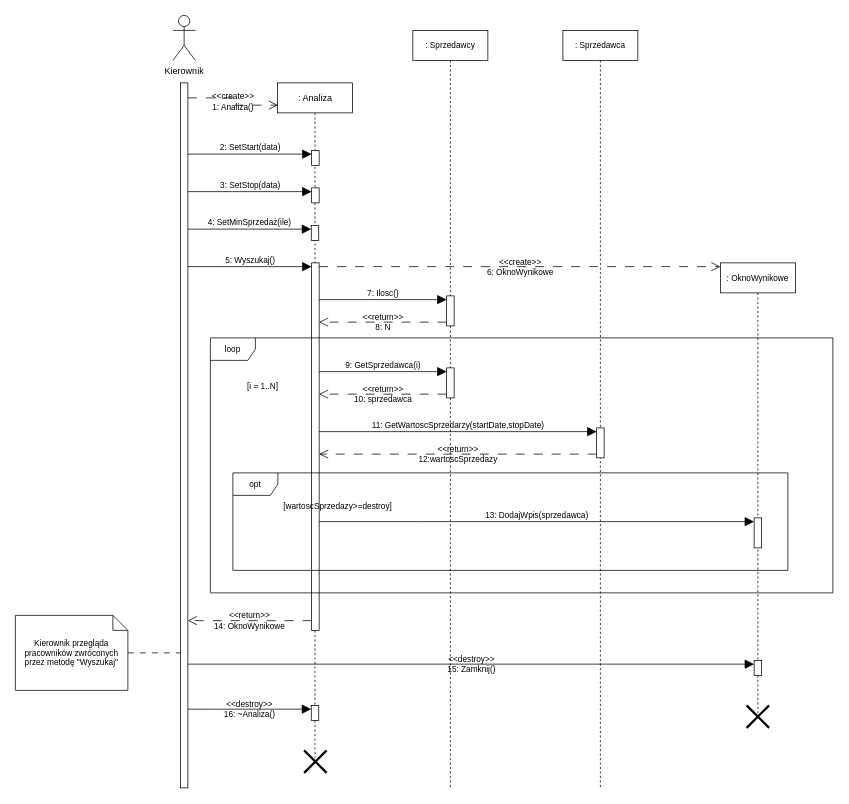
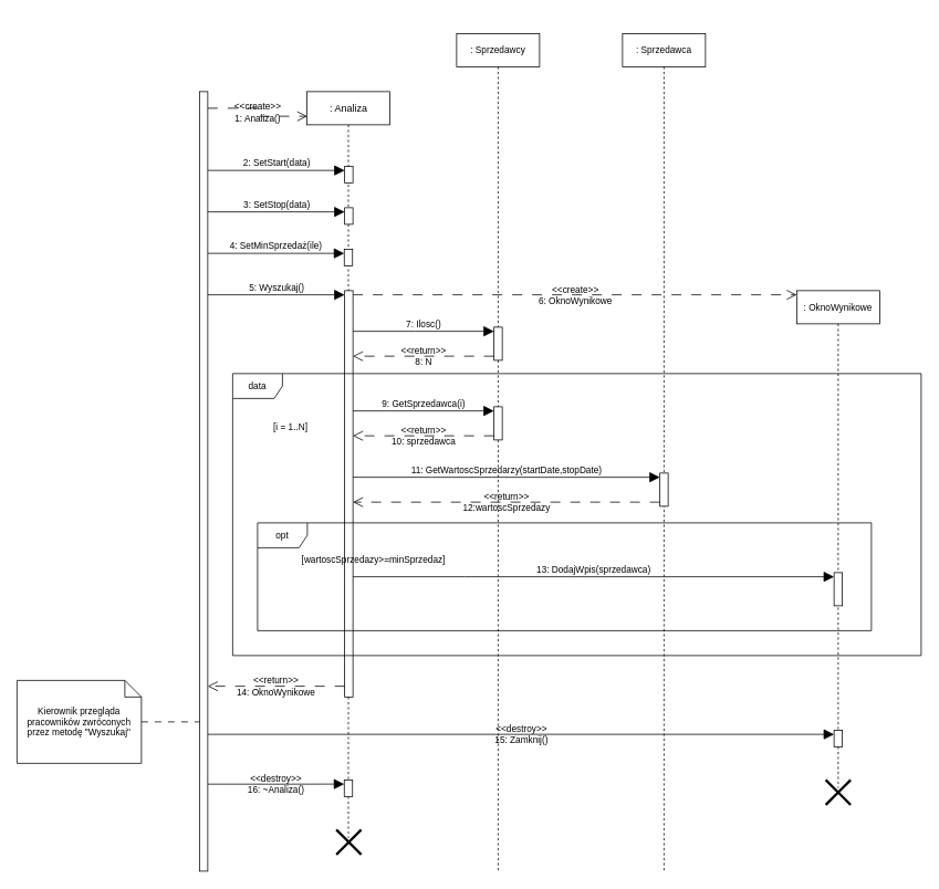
  <mxCell id="0" />
  <mxCell id="1" parent="0" />
- <mxCell id="2" value="Kierownik" style="shape=umlActor;verticalLabelPosition=bottom;verticalAlign=top;html=1;" parent="1" vertex="1"><mxGeometry x="230" y="20" width="30" height="60" as="geometry" /></mxCell>
  <mxCell id="3" value="&amp;lt;&amp;lt;create&amp;gt;&amp;gt;&lt;div&gt;1: Analiza()&lt;/div&gt;" style="edgeStyle=orthogonalEdgeStyle;rounded=0;orthogonalLoop=1;jettySize=auto;html=1;curved=0;entryX=0.005;entryY=0.033;entryDx=0;entryDy=0;entryPerimeter=0;endArrow=open;endFill=0;endSize=10;labelBackgroundColor=none;dashed=1;dashPattern=12 12;" parent="1" source="4" target="5" edge="1"><mxGeometry relative="1" as="geometry"><mxPoint x="360" y="110" as="targetPoint" /><Array as="points"><mxPoint x="310" y="130" /></Array></mxGeometry></mxCell>
  <mxCell id="4" value="" style="html=1;points=[[0,0,0,0,5],[0,1,0,0,-5],[1,0,0,0,5],[1,1,0,0,-5]];perimeter=orthogonalPerimeter;outlineConnect=0;targetShapes=umlLifeline;portConstraint=eastwest;newEdgeStyle={&quot;curved&quot;:0,&quot;rounded&quot;:0};" parent="1" vertex="1"><mxGeometry x="240" y="110" width="10" height="940" as="geometry" /></mxCell>
  <mxCell id="5" value=": Analiza" style="shape=umlLifeline;perimeter=lifelinePerimeter;whiteSpace=wrap;html=1;container=1;dropTarget=0;collapsible=0;recursiveResize=0;outlineConnect=0;portConstraint=eastwest;newEdgeStyle={&quot;curved&quot;:0,&quot;rounded&quot;:0};" parent="1" vertex="1"><mxGeometry x="369.5" y="110" width="100" height="900" as="geometry" /></mxCell>
  <mxCell id="6" value="" style="html=1;points=[[0,0,0,0,5],[0,1,0,0,-5],[1,0,0,0,5],[1,1,0,0,-5]];perimeter=orthogonalPerimeter;outlineConnect=0;targetShapes=umlLifeline;portConstraint=eastwest;newEdgeStyle={&quot;curved&quot;:0,&quot;rounded&quot;:0};" parent="5" vertex="1"><mxGeometry x="45.5" y="90" width="10" height="20" as="geometry" /></mxCell>
  <mxCell id="7" value="" style="html=1;points=[[0,0,0,0,5],[0,1,0,0,-5],[1,0,0,0,5],[1,1,0,0,-5]];perimeter=orthogonalPerimeter;outlineConnect=0;targetShapes=umlLifeline;portConstraint=eastwest;newEdgeStyle={&quot;curved&quot;:0,&quot;rounded&quot;:0};" parent="5" vertex="1"><mxGeometry x="45.5" y="140" width="10" height="20" as="geometry" /></mxCell>
  <mxCell id="8" value="" style="html=1;points=[[0,0,0,0,5],[0,1,0,0,-5],[1,0,0,0,5],[1,1,0,0,-5]];perimeter=orthogonalPerimeter;outlineConnect=0;targetShapes=umlLifeline;portConstraint=eastwest;newEdgeStyle={&quot;curved&quot;:0,&quot;rounded&quot;:0};" parent="5" vertex="1"><mxGeometry x="45" y="190" width="10" height="20" as="geometry" /></mxCell>
  <mxCell id="9" value="&amp;lt;&amp;lt;create&amp;gt;&amp;gt;&lt;div&gt;6: OknoWynikowe&lt;/div&gt;" style="edgeStyle=orthogonalEdgeStyle;curved=0;rounded=0;orthogonalLoop=1;jettySize=auto;html=1;exitX=1;exitY=0;exitDx=0;exitDy=5;exitPerimeter=0;strokeColor=default;align=center;verticalAlign=middle;fontFamily=Helvetica;fontSize=11;fontColor=default;labelBackgroundColor=none;endArrow=open;endFill=0;endSize=10;dashed=1;dashPattern=12 12;" parent="5" source="10" edge="1"><mxGeometry relative="1" as="geometry"><mxPoint x="590.5" y="245" as="targetPoint" /></mxGeometry></mxCell>
  <mxCell id="10" value="" style="html=1;points=[[0,0,0,0,5],[0,1,0,0,-5],[1,0,0,0,5],[1,1,0,0,-5]];perimeter=orthogonalPerimeter;outlineConnect=0;targetShapes=umlLifeline;portConstraint=eastwest;newEdgeStyle={&quot;curved&quot;:0,&quot;rounded&quot;:0};fontFamily=Helvetica;fontSize=11;fontColor=default;labelBackgroundColor=none;" parent="5" vertex="1"><mxGeometry x="45.5" y="240" width="10" height="490" as="geometry" /></mxCell>
  <mxCell id="11" value="" style="html=1;points=[[0,0,0,0,5],[0,1,0,0,-5],[1,0,0,0,5],[1,1,0,0,-5]];perimeter=orthogonalPerimeter;outlineConnect=0;targetShapes=umlLifeline;portConstraint=eastwest;newEdgeStyle={&quot;curved&quot;:0,&quot;rounded&quot;:0};" parent="5" vertex="1"><mxGeometry x="45" y="830" width="10" height="20" as="geometry" /></mxCell>
  <mxCell id="12" value="2: SetStart(data)" style="edgeStyle=orthogonalEdgeStyle;rounded=0;orthogonalLoop=1;jettySize=auto;html=1;curved=0;entryX=0;entryY=0;entryDx=0;entryDy=5;entryPerimeter=0;endArrow=block;endFill=1;endSize=10;labelBackgroundColor=none;verticalAlign=bottom;" parent="1" source="4" target="6" edge="1"><mxGeometry relative="1" as="geometry"><Array as="points"><mxPoint x="310" y="205" /><mxPoint x="310" y="205" /></Array></mxGeometry></mxCell>
  <mxCell id="13" value="3: SetStop(data)" style="edgeStyle=orthogonalEdgeStyle;curved=0;rounded=0;orthogonalLoop=1;jettySize=auto;html=1;entryX=0;entryY=0;entryDx=0;entryDy=5;entryPerimeter=0;strokeColor=default;align=center;verticalAlign=bottom;fontFamily=Helvetica;fontSize=11;fontColor=default;labelBackgroundColor=none;endArrow=block;endFill=1;endSize=10;" parent="1" source="4" target="7" edge="1"><mxGeometry relative="1" as="geometry"><Array as="points"><mxPoint x="310" y="255" /><mxPoint x="310" y="255" /></Array></mxGeometry></mxCell>
  <mxCell id="14" value="4: SetMinSprzedaż(ile)" style="edgeStyle=orthogonalEdgeStyle;curved=0;rounded=0;orthogonalLoop=1;jettySize=auto;html=1;entryX=0;entryY=0;entryDx=0;entryDy=5;entryPerimeter=0;strokeColor=default;align=center;verticalAlign=bottom;fontFamily=Helvetica;fontSize=11;fontColor=default;labelBackgroundColor=none;endArrow=block;endFill=1;endSize=10;" parent="1" source="4" target="8" edge="1"><mxGeometry relative="1" as="geometry"><Array as="points"><mxPoint x="300" y="305" /><mxPoint x="300" y="305" /></Array></mxGeometry></mxCell>
  <mxCell id="15" value="5: Wyszukaj()" style="edgeStyle=orthogonalEdgeStyle;curved=0;rounded=0;orthogonalLoop=1;jettySize=auto;html=1;entryX=0;entryY=0;entryDx=0;entryDy=5;entryPerimeter=0;strokeColor=default;align=center;verticalAlign=bottom;fontFamily=Helvetica;fontSize=11;fontColor=default;labelBackgroundColor=none;endArrow=block;endFill=1;endSize=10;" parent="1" source="4" target="10" edge="1"><mxGeometry relative="1" as="geometry"><Array as="points"><mxPoint x="290" y="355" /><mxPoint x="290" y="355" /></Array></mxGeometry></mxCell>
  <mxCell id="16" value=": Sprzedawcy" style="shape=umlLifeline;perimeter=lifelinePerimeter;whiteSpace=wrap;html=1;container=1;dropTarget=0;collapsible=0;recursiveResize=0;outlineConnect=0;portConstraint=eastwest;newEdgeStyle={&quot;curved&quot;:0,&quot;rounded&quot;:0};fontFamily=Helvetica;fontSize=11;fontColor=default;labelBackgroundColor=none;" parent="1" vertex="1"><mxGeometry x="550" y="40" width="100" height="1010" as="geometry" /></mxCell>
  <mxCell id="17" value=": Sprzedawca" style="shape=umlLifeline;perimeter=lifelinePerimeter;whiteSpace=wrap;html=1;container=1;dropTarget=0;collapsible=0;recursiveResize=0;outlineConnect=0;portConstraint=eastwest;newEdgeStyle={&quot;curved&quot;:0,&quot;rounded&quot;:0};fontFamily=Helvetica;fontSize=11;fontColor=default;labelBackgroundColor=none;" parent="1" vertex="1"><mxGeometry x="750" y="40" width="100" height="1010" as="geometry" /></mxCell>
  <mxCell id="18" value=": OknoWynikowe" style="shape=umlLifeline;perimeter=lifelinePerimeter;whiteSpace=wrap;html=1;container=1;dropTarget=0;collapsible=0;recursiveResize=0;outlineConnect=0;portConstraint=eastwest;newEdgeStyle={&quot;curved&quot;:0,&quot;rounded&quot;:0};fontFamily=Helvetica;fontSize=11;fontColor=default;labelBackgroundColor=none;" parent="1" vertex="1"><mxGeometry x="960" y="350" width="100" height="600" as="geometry" /></mxCell>
  <mxCell id="19" value="" style="html=1;points=[[0,0,0,0,5],[0,1,0,0,-5],[1,0,0,0,5],[1,1,0,0,-5]];perimeter=orthogonalPerimeter;outlineConnect=0;targetShapes=umlLifeline;portConstraint=eastwest;newEdgeStyle={&quot;curved&quot;:0,&quot;rounded&quot;:0};" parent="18" vertex="1"><mxGeometry x="45" y="530" width="10" height="20" as="geometry" /></mxCell>
- <mxCell id="20" value="loop" style="shape=umlFrame;whiteSpace=wrap;html=1;pointerEvents=0;fontFamily=Helvetica;fontSize=11;fontColor=default;labelBackgroundColor=none;" parent="1" vertex="1"><mxGeometry x="280" y="450" width="830" height="340" as="geometry" /></mxCell>
+ <mxCell id="20" value="data" style="shape=umlFrame;whiteSpace=wrap;html=1;pointerEvents=0;fontFamily=Helvetica;fontSize=11;fontColor=default;labelBackgroundColor=none;" parent="1" vertex="1"><mxGeometry x="280" y="450" width="830" height="340" as="geometry" /></mxCell>
  <mxCell id="21" value="[i = 1..N]" style="text;strokeColor=none;align=center;fillColor=none;html=1;verticalAlign=middle;whiteSpace=wrap;rounded=0;fontFamily=Helvetica;fontSize=11;fontColor=default;labelBackgroundColor=none;" parent="1" vertex="1"><mxGeometry x="320" y="500" width="60" height="30" as="geometry" /></mxCell>
  <mxCell id="22" value="" style="html=1;points=[[0,0,0,0,5],[0,1,0,0,-5],[1,0,0,0,5],[1,1,0,0,-5]];perimeter=orthogonalPerimeter;outlineConnect=0;targetShapes=umlLifeline;portConstraint=eastwest;newEdgeStyle={&quot;curved&quot;:0,&quot;rounded&quot;:0};fontFamily=Helvetica;fontSize=11;fontColor=default;labelBackgroundColor=none;" parent="1" vertex="1"><mxGeometry x="1005" y="690" width="10" height="40" as="geometry" /></mxCell>
  <mxCell id="23" value="opt" style="shape=umlFrame;whiteSpace=wrap;html=1;pointerEvents=0;fontFamily=Helvetica;fontSize=11;fontColor=default;labelBackgroundColor=none;" parent="1" vertex="1"><mxGeometry x="310" y="630" width="740" height="130" as="geometry" /></mxCell>
- <mxCell id="24" value="[wartoscSprzedazy&amp;gt;=destroy]" style="text;strokeColor=none;align=center;fillColor=none;html=1;verticalAlign=middle;whiteSpace=wrap;rounded=0;fontFamily=Helvetica;fontSize=11;fontColor=default;labelBackgroundColor=none;" parent="1" vertex="1"><mxGeometry x="360" y="660" width="180" height="30" as="geometry" /></mxCell>
+ <mxCell id="24" value="[wartoscSprzedazy&amp;gt;=minSprzedaz]" style="text;strokeColor=none;align=center;fillColor=none;html=1;verticalAlign=middle;whiteSpace=wrap;rounded=0;fontFamily=Helvetica;fontSize=11;fontColor=default;labelBackgroundColor=none;" parent="1" vertex="1"><mxGeometry x="360" y="660" width="180" height="30" as="geometry" /></mxCell>
  <mxCell id="25" value="13: DodajWpis(sprzedawca)" style="edgeStyle=orthogonalEdgeStyle;curved=0;rounded=0;orthogonalLoop=1;jettySize=auto;html=1;entryX=0;entryY=0;entryDx=0;entryDy=5;entryPerimeter=0;strokeColor=default;align=center;verticalAlign=bottom;fontFamily=Helvetica;fontSize=11;fontColor=default;labelBackgroundColor=none;endArrow=block;endFill=1;endSize=10;" parent="1" target="22" edge="1"><mxGeometry relative="1" as="geometry"><Array as="points"><mxPoint x="560" y="695" /><mxPoint x="560" y="695" /></Array><mxPoint x="425" y="695" as="sourcePoint" /></mxGeometry></mxCell>
  <mxCell id="26" value="&amp;lt;&amp;lt;return&amp;gt;&amp;gt;&lt;div&gt;14: OknoWynikowe&lt;/div&gt;" style="edgeStyle=orthogonalEdgeStyle;curved=0;rounded=0;orthogonalLoop=1;jettySize=auto;html=1;exitX=0;exitY=1;exitDx=0;exitDy=-5;exitPerimeter=0;strokeColor=default;align=center;verticalAlign=middle;fontFamily=Helvetica;fontSize=11;fontColor=default;labelBackgroundColor=none;endArrow=open;endFill=0;endSize=10;dashed=1;dashPattern=12 12;" parent="1" edge="1"><mxGeometry relative="1" as="geometry"><Array as="points"><mxPoint x="330" y="827" /><mxPoint x="330" y="827" /></Array><mxPoint x="415" y="827" as="sourcePoint" /><mxPoint x="250" y="827" as="targetPoint" /></mxGeometry></mxCell>
  <mxCell id="27" style="edgeStyle=orthogonalEdgeStyle;curved=0;rounded=0;orthogonalLoop=1;jettySize=auto;html=1;strokeColor=default;align=center;verticalAlign=bottom;fontFamily=Helvetica;fontSize=11;fontColor=default;labelBackgroundColor=none;endArrow=none;endFill=0;endSize=10;dashed=1;dashPattern=8 8;" parent="1" source="28" edge="1"><mxGeometry relative="1" as="geometry"><Array as="points"><mxPoint x="200" y="870" /><mxPoint x="200" y="870" /></Array><mxPoint x="240" y="870" as="targetPoint" /></mxGeometry></mxCell>
  <mxCell id="28" value="Kierownik przegląda pracowników zwróconych przez metodę &quot;Wyszukaj&quot;" style="shape=note;size=20;whiteSpace=wrap;html=1;fontFamily=Helvetica;fontSize=11;fontColor=default;labelBackgroundColor=none;" parent="1" vertex="1"><mxGeometry x="20" y="820" width="150" height="100" as="geometry" /></mxCell>
  <mxCell id="29" value="&amp;lt;&amp;lt;destroy&amp;gt;&amp;gt;&lt;div&gt;15: Zamknij()&lt;/div&gt;" style="edgeStyle=orthogonalEdgeStyle;curved=0;rounded=0;orthogonalLoop=1;jettySize=auto;html=1;entryX=0;entryY=0;entryDx=0;entryDy=5;entryPerimeter=0;strokeColor=default;align=center;verticalAlign=middle;fontFamily=Helvetica;fontSize=11;fontColor=default;labelBackgroundColor=none;endArrow=block;endFill=1;endSize=10;" parent="1" target="19" edge="1"><mxGeometry relative="1" as="geometry"><Array as="points"><mxPoint x="600" y="885" /><mxPoint x="600" y="885" /></Array><mxPoint x="250" y="885" as="sourcePoint" /></mxGeometry></mxCell>
  <mxCell id="30" value="&amp;lt;&amp;lt;destroy&amp;gt;&amp;gt;&lt;div&gt;16: ~Analiza()&lt;/div&gt;" style="edgeStyle=orthogonalEdgeStyle;curved=0;rounded=0;orthogonalLoop=1;jettySize=auto;html=1;entryX=0;entryY=0;entryDx=0;entryDy=5;entryPerimeter=0;strokeColor=default;align=center;verticalAlign=middle;fontFamily=Helvetica;fontSize=11;fontColor=default;labelBackgroundColor=none;endArrow=block;endFill=1;endSize=10;" parent="1" target="11" edge="1"><mxGeometry relative="1" as="geometry"><mxPoint x="250" y="945.053" as="sourcePoint" /><Array as="points"><mxPoint x="320" y="945" /><mxPoint x="320" y="945" /></Array></mxGeometry></mxCell>
  <mxCell id="31" value="" style="shape=umlDestroy;whiteSpace=wrap;html=1;strokeWidth=3;targetShapes=umlLifeline;fontFamily=Helvetica;fontSize=11;fontColor=default;labelBackgroundColor=none;" parent="1" vertex="1"><mxGeometry x="995" y="940" width="30" height="30" as="geometry" /></mxCell>
  <mxCell id="32" value="" style="shape=umlDestroy;whiteSpace=wrap;html=1;strokeWidth=3;targetShapes=umlLifeline;fontFamily=Helvetica;fontSize=11;fontColor=default;labelBackgroundColor=none;" parent="1" vertex="1"><mxGeometry x="405" y="1000" width="30" height="30" as="geometry" /></mxCell>
  <mxCell id="33" value="" style="html=1;points=[[0,0,0,0,5],[0,1,0,0,-5],[1,0,0,0,5],[1,1,0,0,-5]];perimeter=orthogonalPerimeter;outlineConnect=0;targetShapes=umlLifeline;portConstraint=eastwest;newEdgeStyle={&quot;curved&quot;:0,&quot;rounded&quot;:0};fontFamily=Helvetica;fontSize=11;fontColor=default;labelBackgroundColor=none;" parent="1" vertex="1"><mxGeometry x="595" y="394" width="10" height="40" as="geometry" /></mxCell>
  <mxCell id="34" value="7: Ilosc()" style="edgeStyle=orthogonalEdgeStyle;curved=0;rounded=0;orthogonalLoop=1;jettySize=auto;html=1;entryX=0;entryY=0;entryDx=0;entryDy=5;entryPerimeter=0;strokeColor=default;align=center;verticalAlign=bottom;fontFamily=Helvetica;fontSize=11;fontColor=default;labelBackgroundColor=none;endArrow=block;endFill=1;endSize=10;" parent="1" target="33" edge="1"><mxGeometry relative="1" as="geometry"><mxPoint x="425" y="399" as="sourcePoint" /><Array as="points"><mxPoint x="500" y="399" /><mxPoint x="500" y="399" /></Array></mxGeometry></mxCell>
  <mxCell id="35" value="&amp;lt;&amp;lt;return&amp;gt;&amp;gt;&lt;div&gt;8: N&lt;/div&gt;" style="edgeStyle=orthogonalEdgeStyle;curved=0;rounded=0;orthogonalLoop=1;jettySize=auto;html=1;exitX=0;exitY=1;exitDx=0;exitDy=-5;exitPerimeter=0;strokeColor=default;align=center;verticalAlign=middle;fontFamily=Helvetica;fontSize=11;fontColor=default;labelBackgroundColor=none;endArrow=open;endFill=0;endSize=10;dashed=1;dashPattern=12 12;" parent="1" source="33" edge="1"><mxGeometry relative="1" as="geometry"><mxPoint x="425" y="429" as="targetPoint" /><Array as="points"><mxPoint x="540" y="429" /><mxPoint x="540" y="429" /></Array></mxGeometry></mxCell>
  <mxCell id="36" value="" style="html=1;points=[[0,0,0,0,5],[0,1,0,0,-5],[1,0,0,0,5],[1,1,0,0,-5]];perimeter=orthogonalPerimeter;outlineConnect=0;targetShapes=umlLifeline;portConstraint=eastwest;newEdgeStyle={&quot;curved&quot;:0,&quot;rounded&quot;:0};fontFamily=Helvetica;fontSize=11;fontColor=default;labelBackgroundColor=none;" parent="1" vertex="1"><mxGeometry x="595" y="490" width="10" height="40" as="geometry" /></mxCell>
  <mxCell id="37" value="9: GetSprzedawca(i)" style="edgeStyle=orthogonalEdgeStyle;curved=0;rounded=0;orthogonalLoop=1;jettySize=auto;html=1;entryX=0;entryY=0;entryDx=0;entryDy=5;entryPerimeter=0;strokeColor=default;align=center;verticalAlign=bottom;fontFamily=Helvetica;fontSize=11;fontColor=default;labelBackgroundColor=none;endArrow=block;endFill=1;endSize=10;" parent="1" target="36" edge="1"><mxGeometry relative="1" as="geometry"><mxPoint x="425" y="495" as="sourcePoint" /><Array as="points"><mxPoint x="470" y="495" /><mxPoint x="470" y="495" /></Array></mxGeometry></mxCell>
  <mxCell id="38" value="&amp;lt;&amp;lt;return&amp;gt;&amp;gt;&lt;div&gt;10: sprzedawca&lt;/div&gt;" style="edgeStyle=orthogonalEdgeStyle;curved=0;rounded=0;orthogonalLoop=1;jettySize=auto;html=1;exitX=0;exitY=1;exitDx=0;exitDy=-5;exitPerimeter=0;strokeColor=default;align=center;verticalAlign=middle;fontFamily=Helvetica;fontSize=11;fontColor=default;labelBackgroundColor=none;endArrow=open;endFill=0;endSize=10;dashed=1;dashPattern=12 12;" parent="1" source="36" edge="1"><mxGeometry relative="1" as="geometry"><Array as="points"><mxPoint x="460" y="525" /><mxPoint x="460" y="525" /></Array><mxPoint x="425" y="525" as="targetPoint" /></mxGeometry></mxCell>
  <mxCell id="39" value="&amp;lt;&amp;lt;return&amp;gt;&amp;gt;&lt;div&gt;12:wartoscSprzedazy&lt;/div&gt;" style="edgeStyle=orthogonalEdgeStyle;curved=0;rounded=0;orthogonalLoop=1;jettySize=auto;html=1;exitX=0;exitY=1;exitDx=0;exitDy=-5;exitPerimeter=0;strokeColor=default;align=center;verticalAlign=middle;fontFamily=Helvetica;fontSize=11;fontColor=default;labelBackgroundColor=none;endArrow=open;endFill=0;endSize=10;dashed=1;dashPattern=12 12;" parent="1" source="40" edge="1"><mxGeometry relative="1" as="geometry"><Array as="points"><mxPoint x="520" y="605" /><mxPoint x="520" y="605" /></Array><mxPoint x="425" y="605" as="targetPoint" /></mxGeometry></mxCell>
  <mxCell id="40" value="" style="html=1;points=[[0,0,0,0,5],[0,1,0,0,-5],[1,0,0,0,5],[1,1,0,0,-5]];perimeter=orthogonalPerimeter;outlineConnect=0;targetShapes=umlLifeline;portConstraint=eastwest;newEdgeStyle={&quot;curved&quot;:0,&quot;rounded&quot;:0};fontFamily=Helvetica;fontSize=11;fontColor=default;labelBackgroundColor=none;" parent="1" vertex="1"><mxGeometry x="795" y="570" width="10" height="40" as="geometry" /></mxCell>
  <mxCell id="41" value="11: GetWartoscSprzedarzy(startDate,stopDate)" style="edgeStyle=orthogonalEdgeStyle;curved=0;rounded=0;orthogonalLoop=1;jettySize=auto;html=1;entryX=0;entryY=0;entryDx=0;entryDy=5;entryPerimeter=0;strokeColor=default;align=center;verticalAlign=bottom;fontFamily=Helvetica;fontSize=11;fontColor=default;labelBackgroundColor=none;endArrow=block;endFill=1;endSize=10;" parent="1" target="40" edge="1"><mxGeometry relative="1" as="geometry"><Array as="points"><mxPoint x="520" y="575" /><mxPoint x="520" y="575" /></Array><mxPoint x="425" y="575" as="sourcePoint" /></mxGeometry></mxCell>
